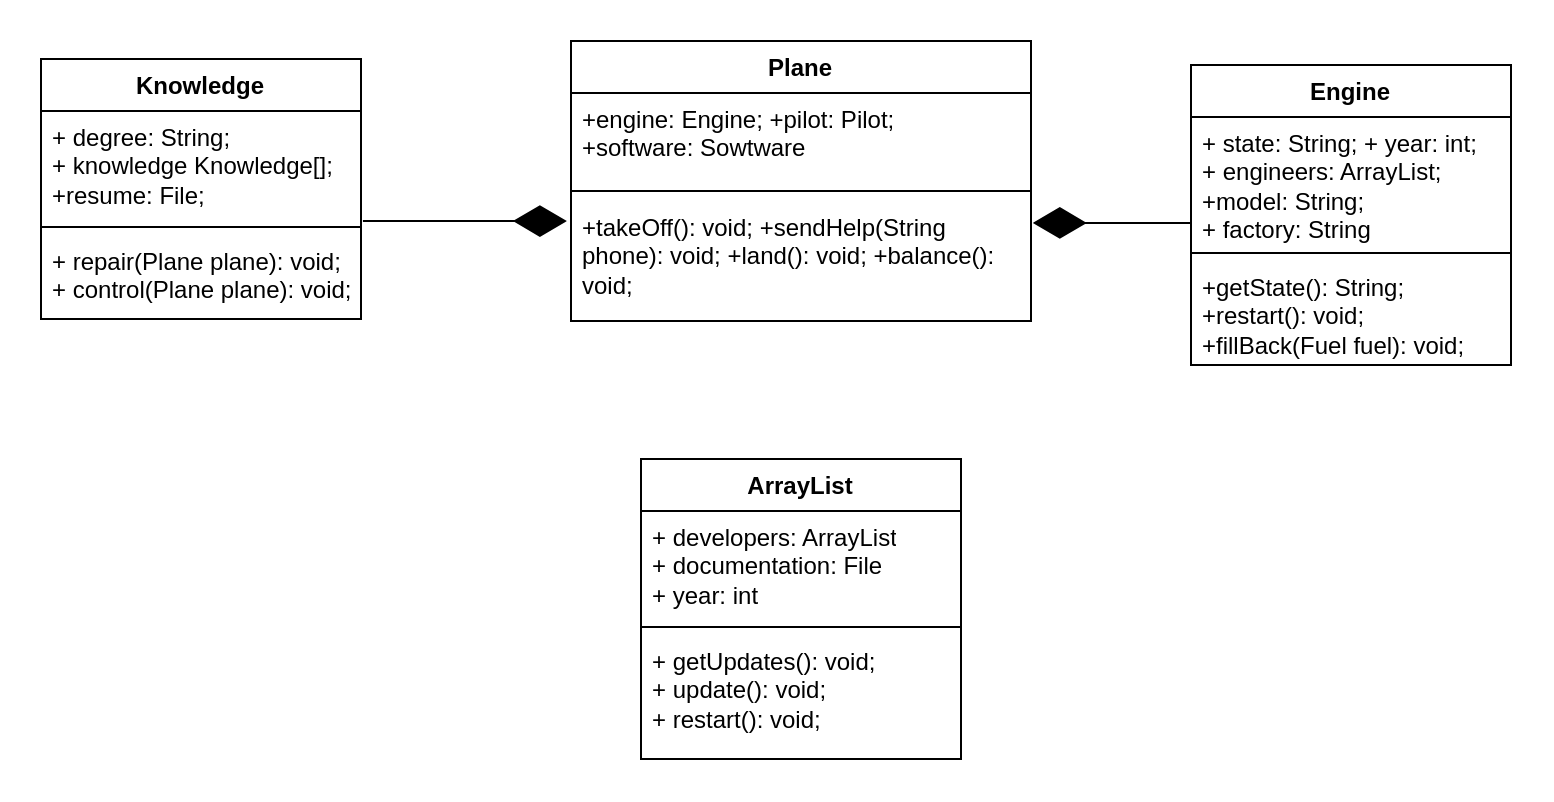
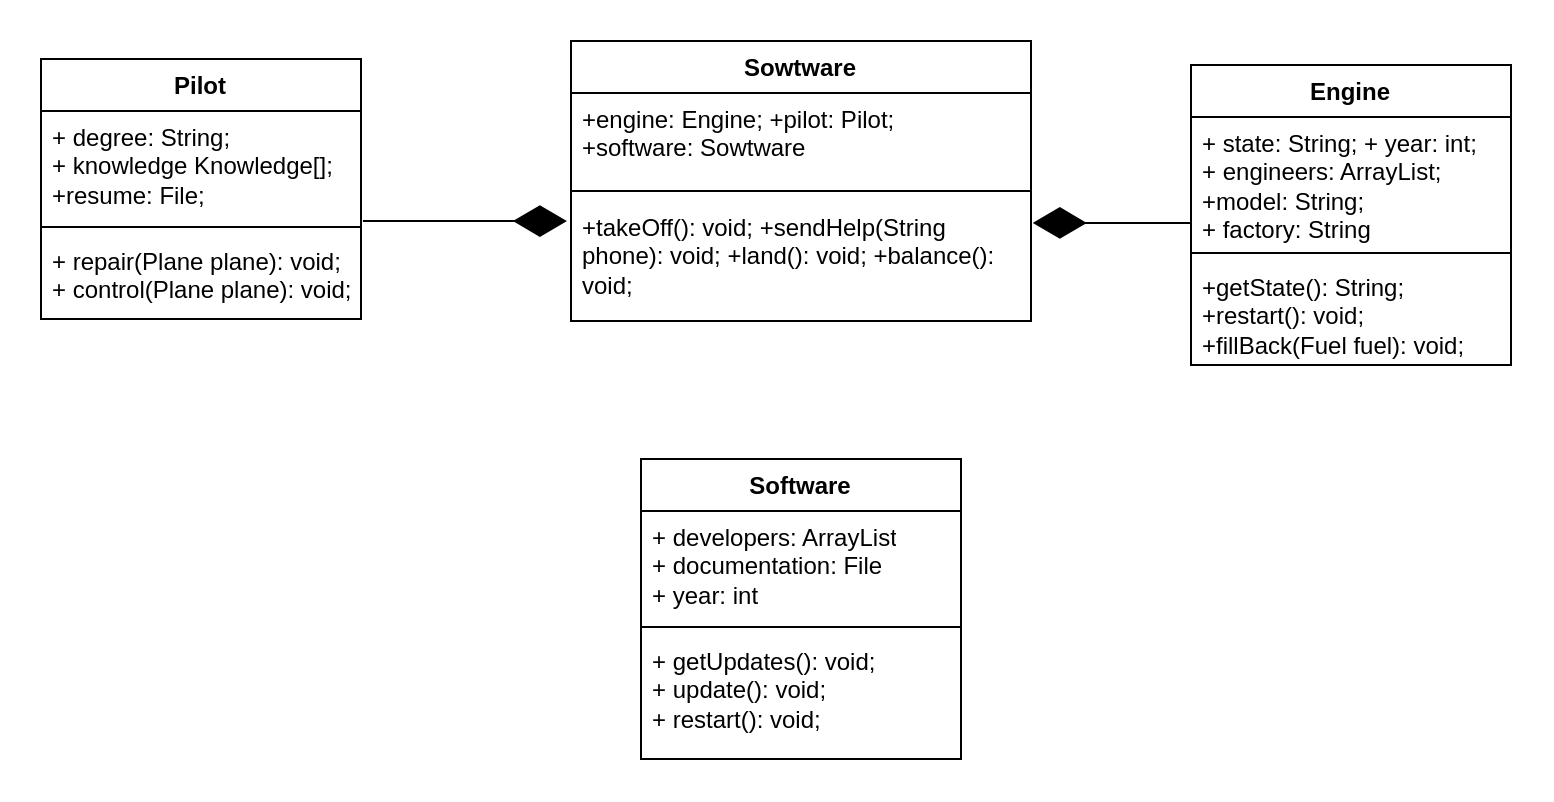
  <mxCell id="0" />
  <mxCell id="1" parent="0" />
- <mxCell id="2" value="Plane" style="swimlane;fontStyle=1;align=center;verticalAlign=top;childLayout=stackLayout;horizontal=1;startSize=26;horizontalStack=0;resizeParent=1;resizeParentMax=0;resizeLast=0;collapsible=1;marginBottom=0;whiteSpace=wrap;html=1;" parent="1" vertex="1"><mxGeometry x="285" y="20" width="230" height="140" as="geometry" /></mxCell>
+ <mxCell id="2" value="Sowtware" style="swimlane;fontStyle=1;align=center;verticalAlign=top;childLayout=stackLayout;horizontal=1;startSize=26;horizontalStack=0;resizeParent=1;resizeParentMax=0;resizeLast=0;collapsible=1;marginBottom=0;whiteSpace=wrap;html=1;" parent="1" vertex="1"><mxGeometry x="285" y="20" width="230" height="140" as="geometry" /></mxCell>
  <mxCell id="3" value="&lt;div&gt;+engine: Engine; +pilot: Pilot;&amp;nbsp;&lt;/div&gt;&lt;div&gt;+software: Sowtware&lt;/div&gt;" style="text;strokeColor=none;fillColor=none;align=left;verticalAlign=top;spacingLeft=4;spacingRight=4;overflow=hidden;rotatable=0;points=[[0,0.5],[1,0.5]];portConstraint=eastwest;whiteSpace=wrap;html=1;" parent="2" vertex="1"><mxGeometry y="26" width="230" height="44" as="geometry" /></mxCell>
  <mxCell id="4" value="" style="line;strokeWidth=1;fillColor=none;align=left;verticalAlign=middle;spacingTop=-1;spacingLeft=3;spacingRight=3;rotatable=0;labelPosition=right;points=[];portConstraint=eastwest;strokeColor=inherit;" parent="2" vertex="1"><mxGeometry y="70" width="230" height="10" as="geometry" /></mxCell>
  <mxCell id="5" value="+takeOff(): void; +sendHelp(String phone): void; +land(): void; +balance(): void;" style="text;strokeColor=none;fillColor=none;align=left;verticalAlign=top;spacingLeft=4;spacingRight=4;overflow=hidden;rotatable=0;points=[[0,0.5],[1,0.5]];portConstraint=eastwest;whiteSpace=wrap;html=1;" parent="2" vertex="1"><mxGeometry y="80" width="230" height="60" as="geometry" /></mxCell>
- <mxCell id="6" value="Knowledge" style="swimlane;fontStyle=1;align=center;verticalAlign=top;childLayout=stackLayout;horizontal=1;startSize=26;horizontalStack=0;resizeParent=1;resizeParentMax=0;resizeLast=0;collapsible=1;marginBottom=0;whiteSpace=wrap;html=1;" parent="1" vertex="1"><mxGeometry x="20" y="29" width="160" height="130" as="geometry" /></mxCell>
+ <mxCell id="6" value="Pilot" style="swimlane;fontStyle=1;align=center;verticalAlign=top;childLayout=stackLayout;horizontal=1;startSize=26;horizontalStack=0;resizeParent=1;resizeParentMax=0;resizeLast=0;collapsible=1;marginBottom=0;whiteSpace=wrap;html=1;" parent="1" vertex="1"><mxGeometry x="20" y="29" width="160" height="130" as="geometry" /></mxCell>
  <mxCell id="7" value="&lt;div&gt;+ degree: String;&amp;nbsp;&lt;/div&gt;&lt;div&gt;+ knowledge Knowledge[];&lt;/div&gt;&lt;div&gt;+resume: File;&lt;/div&gt;" style="text;strokeColor=none;fillColor=none;align=left;verticalAlign=top;spacingLeft=4;spacingRight=4;overflow=hidden;rotatable=0;points=[[0,0.5],[1,0.5]];portConstraint=eastwest;whiteSpace=wrap;html=1;" parent="6" vertex="1"><mxGeometry y="26" width="160" height="54" as="geometry" /></mxCell>
  <mxCell id="8" value="" style="line;strokeWidth=1;fillColor=none;align=left;verticalAlign=middle;spacingTop=-1;spacingLeft=3;spacingRight=3;rotatable=0;labelPosition=right;points=[];portConstraint=eastwest;strokeColor=inherit;" parent="6" vertex="1"><mxGeometry y="80" width="160" height="8" as="geometry" /></mxCell>
  <mxCell id="9" value="&lt;div&gt;+ repair(Plane plane): void;&lt;/div&gt;&lt;div&gt;+ control(Plane plane): void;&lt;/div&gt;" style="text;strokeColor=none;fillColor=none;align=left;verticalAlign=top;spacingLeft=4;spacingRight=4;overflow=hidden;rotatable=0;points=[[0,0.5],[1,0.5]];portConstraint=eastwest;whiteSpace=wrap;html=1;" parent="6" vertex="1"><mxGeometry y="88" width="160" height="42" as="geometry" /></mxCell>
- <mxCell id="10" value="ArrayList" style="swimlane;fontStyle=1;align=center;verticalAlign=top;childLayout=stackLayout;horizontal=1;startSize=26;horizontalStack=0;resizeParent=1;resizeParentMax=0;resizeLast=0;collapsible=1;marginBottom=0;whiteSpace=wrap;html=1;" parent="1" vertex="1"><mxGeometry x="320" y="229" width="160" height="150" as="geometry" /></mxCell>
+ <mxCell id="10" value="Software" style="swimlane;fontStyle=1;align=center;verticalAlign=top;childLayout=stackLayout;horizontal=1;startSize=26;horizontalStack=0;resizeParent=1;resizeParentMax=0;resizeLast=0;collapsible=1;marginBottom=0;whiteSpace=wrap;html=1;" parent="1" vertex="1"><mxGeometry x="320" y="229" width="160" height="150" as="geometry" /></mxCell>
  <mxCell id="11" value="&lt;div&gt;+ developers: ArrayList&lt;/div&gt;&lt;div&gt;+ documentation: File&lt;/div&gt;&lt;div&gt;+ year: int&lt;/div&gt;" style="text;strokeColor=none;fillColor=none;align=left;verticalAlign=top;spacingLeft=4;spacingRight=4;overflow=hidden;rotatable=0;points=[[0,0.5],[1,0.5]];portConstraint=eastwest;whiteSpace=wrap;html=1;" parent="10" vertex="1"><mxGeometry y="26" width="160" height="54" as="geometry" /></mxCell>
  <mxCell id="12" value="" style="line;strokeWidth=1;fillColor=none;align=left;verticalAlign=middle;spacingTop=-1;spacingLeft=3;spacingRight=3;rotatable=0;labelPosition=right;points=[];portConstraint=eastwest;strokeColor=inherit;" parent="10" vertex="1"><mxGeometry y="80" width="160" height="8" as="geometry" /></mxCell>
  <mxCell id="13" value="&lt;div&gt;+ getUpdates(): void;&lt;/div&gt;&lt;div&gt;+ update(): void;&lt;/div&gt;&lt;div&gt;+ restart(): void;&lt;/div&gt;" style="text;strokeColor=none;fillColor=none;align=left;verticalAlign=top;spacingLeft=4;spacingRight=4;overflow=hidden;rotatable=0;points=[[0,0.5],[1,0.5]];portConstraint=eastwest;whiteSpace=wrap;html=1;" parent="10" vertex="1"><mxGeometry y="88" width="160" height="62" as="geometry" /></mxCell>
  <mxCell id="14" value="&lt;div&gt;Engine&lt;/div&gt;" style="swimlane;fontStyle=1;align=center;verticalAlign=top;childLayout=stackLayout;horizontal=1;startSize=26;horizontalStack=0;resizeParent=1;resizeParentMax=0;resizeLast=0;collapsible=1;marginBottom=0;whiteSpace=wrap;html=1;" parent="1" vertex="1"><mxGeometry x="595" y="32" width="160" height="150" as="geometry" /></mxCell>
  <mxCell id="15" value="&lt;div&gt;+ state: String; + year: int;&lt;/div&gt;&lt;div&gt;+ engineers: ArrayList; +model: String;&amp;nbsp;&lt;/div&gt;&lt;div&gt;+ factory: String&lt;/div&gt;" style="text;strokeColor=none;fillColor=none;align=left;verticalAlign=top;spacingLeft=4;spacingRight=4;overflow=hidden;rotatable=0;points=[[0,0.5],[1,0.5]];portConstraint=eastwest;whiteSpace=wrap;html=1;" parent="14" vertex="1"><mxGeometry y="26" width="160" height="64" as="geometry" /></mxCell>
  <mxCell id="16" value="" style="line;strokeWidth=1;fillColor=none;align=left;verticalAlign=middle;spacingTop=-1;spacingLeft=3;spacingRight=3;rotatable=0;labelPosition=right;points=[];portConstraint=eastwest;strokeColor=inherit;" parent="14" vertex="1"><mxGeometry y="90" width="160" height="8" as="geometry" /></mxCell>
  <mxCell id="17" value="&lt;div&gt;+getState(): String;&amp;nbsp;&lt;/div&gt;&lt;div&gt;+restart(): void;&lt;/div&gt;&lt;div&gt;+fillBack(Fuel fuel): void;&lt;/div&gt;" style="text;strokeColor=none;fillColor=none;align=left;verticalAlign=top;spacingLeft=4;spacingRight=4;overflow=hidden;rotatable=0;points=[[0,0.5],[1,0.5]];portConstraint=eastwest;whiteSpace=wrap;html=1;" parent="14" vertex="1"><mxGeometry y="98" width="160" height="52" as="geometry" /></mxCell>
  <mxCell id="18" value="" style="endArrow=diamondThin;endFill=1;endSize=24;html=1;rounded=0;exitX=1.006;exitY=1.019;exitDx=0;exitDy=0;exitPerimeter=0;entryX=-0.009;entryY=0.167;entryDx=0;entryDy=0;entryPerimeter=0;" parent="1" source="7" target="5" edge="1"><mxGeometry width="160" relative="1" as="geometry"><mxPoint x="365" y="219" as="sourcePoint" /><mxPoint x="265" y="109" as="targetPoint" /></mxGeometry></mxCell>
  <mxCell id="19" value="" style="endArrow=diamondThin;endFill=1;endSize=24;html=1;rounded=0;exitX=0;exitY=0.828;exitDx=0;exitDy=0;exitPerimeter=0;entryX=1.004;entryY=0.183;entryDx=0;entryDy=0;entryPerimeter=0;" parent="1" source="15" target="5" edge="1"><mxGeometry width="160" relative="1" as="geometry"><mxPoint x="365" y="219" as="sourcePoint" /><mxPoint x="545" y="209" as="targetPoint" /></mxGeometry></mxCell>
